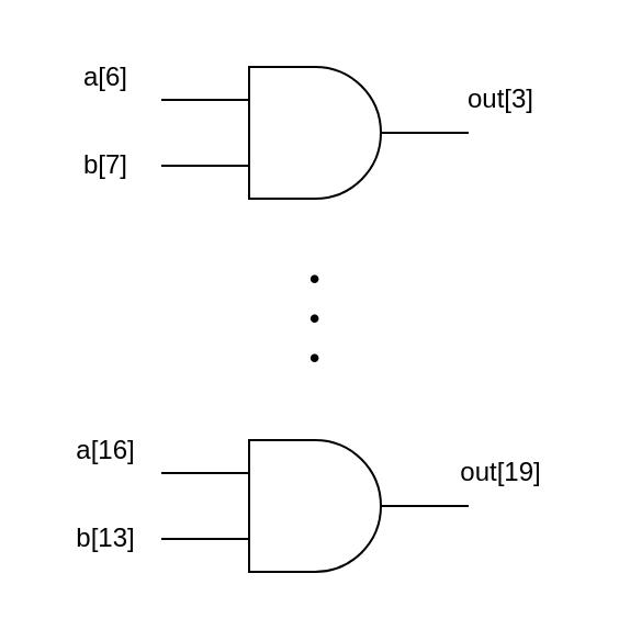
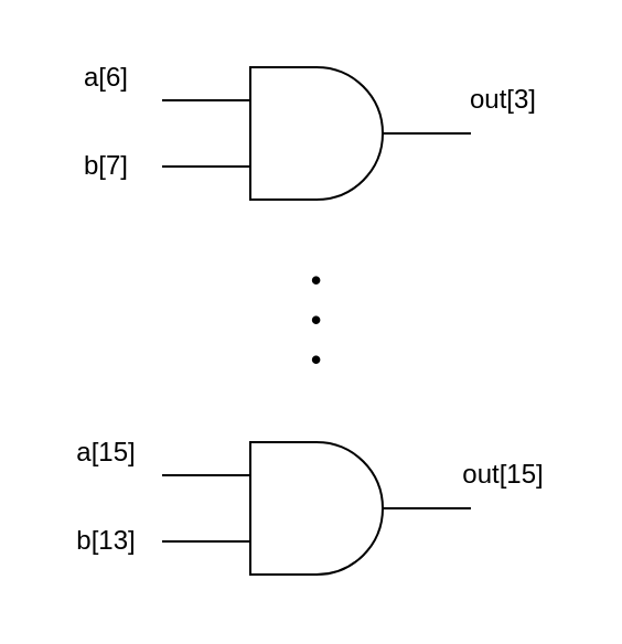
  <mxCell id="0" />
  <mxCell id="1" parent="0" />
  <mxCell id="2" value="" style="rounded=0;whiteSpace=wrap;html=1;fillColor=none;strokeColor=none;" parent="1" vertex="1"><mxGeometry x="20" y="20" width="240" height="250" as="geometry" /></mxCell>
  <mxCell id="3" value="&lt;span style=&quot;font-size: 15px;&quot;&gt;・&lt;/span&gt;&lt;div style=&quot;font-size: 15px;&quot;&gt;&lt;span style=&quot;font-size: 15px;&quot;&gt;・&lt;/span&gt;&lt;/div&gt;&lt;div style=&quot;font-size: 15px;&quot;&gt;&lt;span style=&quot;font-size: 15px;&quot;&gt;・&lt;/span&gt;&lt;/div&gt;" style="text;html=1;align=center;verticalAlign=middle;whiteSpace=wrap;rounded=0;fontStyle=1;fontSize=15;" parent="1" vertex="1"><mxGeometry x="113" y="122.5" width="60" height="45" as="geometry" /></mxCell>
  <mxCell id="4" value="" style="verticalLabelPosition=bottom;shadow=0;dashed=0;align=center;html=1;verticalAlign=top;shape=mxgraph.electrical.logic_gates.logic_gate;operation=and;" vertex="1" parent="1"><mxGeometry x="93" y="30" width="100" height="60" as="geometry" /></mxCell>
  <mxCell id="5" value="" style="endArrow=none;html=1;rounded=0;entryX=1;entryY=0.5;entryDx=0;entryDy=0;entryPerimeter=0;" edge="1" parent="1" target="4"><mxGeometry width="50" height="50" relative="1" as="geometry"><mxPoint x="213" y="60" as="sourcePoint" /><mxPoint x="103" y="120" as="targetPoint" /></mxGeometry></mxCell>
  <mxCell id="6" value="" style="endArrow=none;html=1;rounded=0;entryX=0;entryY=0.75;entryDx=0;entryDy=0;entryPerimeter=0;" edge="1" parent="1" target="4"><mxGeometry width="50" height="50" relative="1" as="geometry"><mxPoint x="73" y="75" as="sourcePoint" /><mxPoint x="103" y="100" as="targetPoint" /></mxGeometry></mxCell>
  <mxCell id="7" value="" style="endArrow=none;html=1;rounded=0;entryX=0;entryY=0.25;entryDx=0;entryDy=0;entryPerimeter=0;" edge="1" parent="1" target="4"><mxGeometry width="50" height="50" relative="1" as="geometry"><mxPoint x="73" y="45" as="sourcePoint" /><mxPoint x="53" y="90" as="targetPoint" /></mxGeometry></mxCell>
  <mxCell id="8" value="a[6]" style="text;html=1;align=center;verticalAlign=middle;whiteSpace=wrap;rounded=0;" vertex="1" parent="1"><mxGeometry x="23" y="20" width="50" height="30" as="geometry" /></mxCell>
  <mxCell id="9" value="b[7]" style="text;html=1;align=center;verticalAlign=middle;whiteSpace=wrap;rounded=0;" vertex="1" parent="1"><mxGeometry x="23" y="60" width="50" height="30" as="geometry" /></mxCell>
  <mxCell id="10" value="out[3]" style="text;html=1;align=center;verticalAlign=middle;whiteSpace=wrap;rounded=0;" vertex="1" parent="1"><mxGeometry x="203" y="30" width="50" height="30" as="geometry" /></mxCell>
  <mxCell id="11" value="" style="verticalLabelPosition=bottom;shadow=0;dashed=0;align=center;html=1;verticalAlign=top;shape=mxgraph.electrical.logic_gates.logic_gate;operation=and;" vertex="1" parent="1"><mxGeometry x="93" y="200" width="100" height="60" as="geometry" /></mxCell>
  <mxCell id="12" value="" style="endArrow=none;html=1;rounded=0;entryX=1;entryY=0.5;entryDx=0;entryDy=0;entryPerimeter=0;" edge="1" target="11" parent="1"><mxGeometry width="50" height="50" relative="1" as="geometry"><mxPoint x="213" y="230" as="sourcePoint" /><mxPoint x="103" y="290" as="targetPoint" /></mxGeometry></mxCell>
  <mxCell id="13" value="" style="endArrow=none;html=1;rounded=0;entryX=0;entryY=0.75;entryDx=0;entryDy=0;entryPerimeter=0;" edge="1" target="11" parent="1"><mxGeometry width="50" height="50" relative="1" as="geometry"><mxPoint x="73" y="245" as="sourcePoint" /><mxPoint x="103" y="270" as="targetPoint" /></mxGeometry></mxCell>
  <mxCell id="14" value="" style="endArrow=none;html=1;rounded=0;entryX=0;entryY=0.25;entryDx=0;entryDy=0;entryPerimeter=0;" edge="1" target="11" parent="1"><mxGeometry width="50" height="50" relative="1" as="geometry"><mxPoint x="73" y="215" as="sourcePoint" /><mxPoint x="53" y="260" as="targetPoint" /></mxGeometry></mxCell>
- <mxCell id="15" value="a[16]" style="text;html=1;align=center;verticalAlign=middle;whiteSpace=wrap;rounded=0;" vertex="1" parent="1"><mxGeometry x="23" y="190" width="50" height="30" as="geometry" /></mxCell>
+ <mxCell id="15" value="a[15]" style="text;html=1;align=center;verticalAlign=middle;whiteSpace=wrap;rounded=0;" vertex="1" parent="1"><mxGeometry x="23" y="190" width="50" height="30" as="geometry" /></mxCell>
  <mxCell id="16" value="b[13]" style="text;html=1;align=center;verticalAlign=middle;whiteSpace=wrap;rounded=0;" vertex="1" parent="1"><mxGeometry x="23" y="230" width="50" height="30" as="geometry" /></mxCell>
- <mxCell id="17" value="out[19]" style="text;html=1;align=center;verticalAlign=middle;whiteSpace=wrap;rounded=0;" vertex="1" parent="1"><mxGeometry x="203" y="200" width="50" height="30" as="geometry" /></mxCell>
+ <mxCell id="17" value="out[15]" style="text;html=1;align=center;verticalAlign=middle;whiteSpace=wrap;rounded=0;" vertex="1" parent="1"><mxGeometry x="203" y="200" width="50" height="30" as="geometry" /></mxCell>
